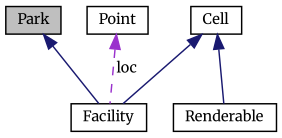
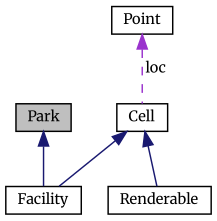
  digraph {
    fontname=Merriweather
    node [color=black fillcolor=white fontname=Merriweather fontsize=10 shape=record style=filled]
    edge [color=midnightblue dir=back fontname=Merriweather fontsize=10 labelfontname=Helvetica labelfontsize=10 style=solid]
    n1 [fillcolor=grey75 fontcolor=black height=0.2 label=Park width=0.4]
    n2 [height=0.2 label=Facility width=0.4]
    n3 [height=0.2 label=Cell width=0.4]
    n4 [height=0.2 label=Renderable width=0.4]
    n5 [height=0.2 label=Point width=0.4]
    n1 -> n2
    n3 -> n2
    n3 -> n4
-   n5 -> n2 [color=darkorchid3 label=" loc" style=dashed]
+   n5 -> n3 [color=darkorchid3 label=" loc" style=dashed]
  }
